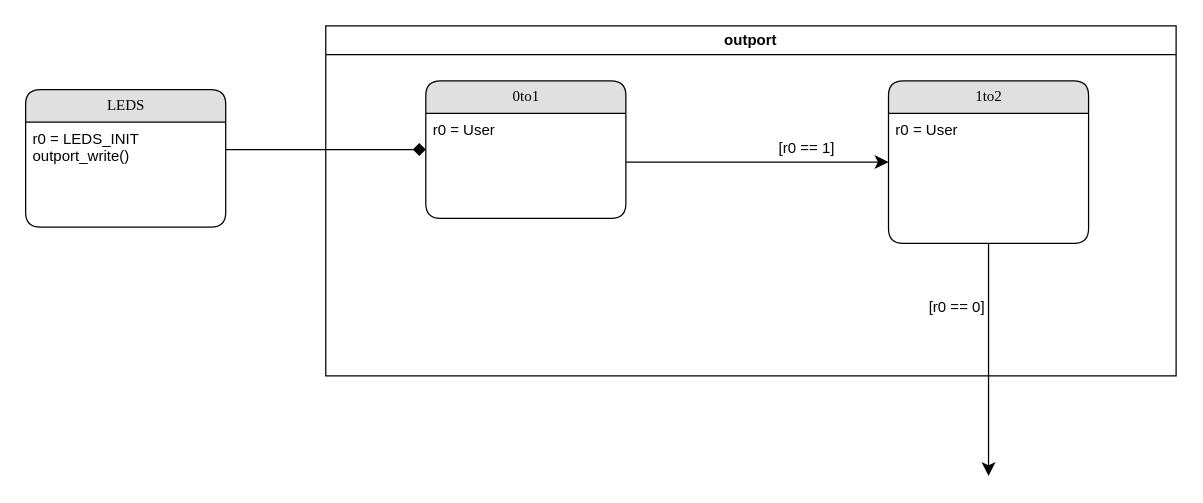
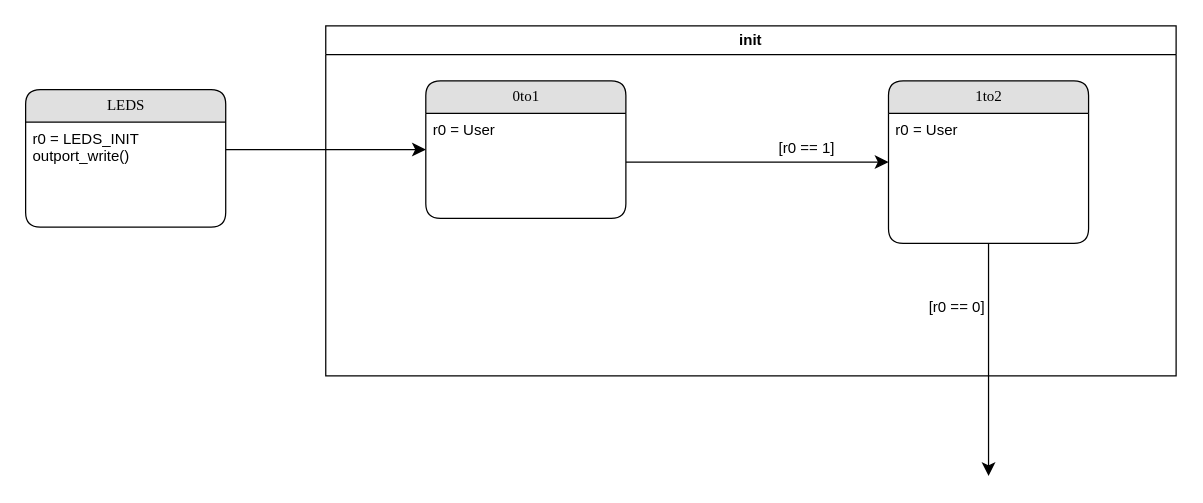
  <mxCell id="0" />
  <mxCell id="1" parent="0" />
  <mxCell id="2" value="1to2" style="swimlane;html=1;fontStyle=0;childLayout=stackLayout;horizontal=1;startSize=26;fillColor=#e0e0e0;horizontalStack=0;resizeParent=1;resizeLast=0;collapsible=1;marginBottom=0;swimlaneFillColor=#ffffff;align=center;rounded=1;shadow=0;comic=0;labelBackgroundColor=none;strokeWidth=1;fontFamily=Verdana;fontSize=12" parent="1" vertex="1"><mxGeometry x="710" y="64" width="160" height="130" as="geometry" /></mxCell>
  <mxCell id="3" value="r0 = User" style="text;html=1;strokeColor=none;fillColor=none;spacingLeft=4;spacingRight=4;whiteSpace=wrap;overflow=hidden;rotatable=0;points=[[0,0.5],[1,0.5]];portConstraint=eastwest;" parent="2" vertex="1"><mxGeometry y="26" width="160" height="26" as="geometry" /></mxCell>
  <mxCell id="4" style="edgeStyle=orthogonalEdgeStyle;html=1;labelBackgroundColor=none;startFill=0;startSize=8;endFill=1;endSize=8;fontFamily=Verdana;fontSize=12;" parent="1" source="2" edge="1"><mxGeometry relative="1" as="geometry"><mxPoint x="790" y="380" as="targetPoint" /></mxGeometry></mxCell>
  <mxCell id="5" style="edgeStyle=orthogonalEdgeStyle;html=1;entryX=0;entryY=0.5;labelBackgroundColor=none;startFill=0;startSize=8;endFill=1;endSize=8;fontFamily=Verdana;fontSize=12;" parent="1" edge="1"><mxGeometry relative="1" as="geometry"><Array as="points" /><mxPoint x="500" y="129" as="sourcePoint" /><mxPoint x="710" y="129" as="targetPoint" /></mxGeometry></mxCell>
- <mxCell id="6" value="outport" style="swimlane;whiteSpace=wrap;html=1;" vertex="1" parent="1"><mxGeometry x="260" y="20" width="680" height="280" as="geometry" /></mxCell>
+ <mxCell id="6" value="init" style="swimlane;whiteSpace=wrap;html=1;" vertex="1" parent="1"><mxGeometry x="260" y="20" width="680" height="280" as="geometry" /></mxCell>
  <mxCell id="7" value="0to1" style="swimlane;html=1;fontStyle=0;childLayout=stackLayout;horizontal=1;startSize=26;fillColor=#e0e0e0;horizontalStack=0;resizeParent=1;resizeLast=0;collapsible=1;marginBottom=0;swimlaneFillColor=#ffffff;align=center;rounded=1;shadow=0;comic=0;labelBackgroundColor=none;strokeWidth=1;fontFamily=Verdana;fontSize=12" parent="6" vertex="1"><mxGeometry x="80" y="44" width="160" height="110" as="geometry" /></mxCell>
  <mxCell id="8" value="r0 = User&amp;nbsp;" style="text;html=1;strokeColor=none;fillColor=none;spacingLeft=4;spacingRight=4;whiteSpace=wrap;overflow=hidden;rotatable=0;points=[[0,0.5],[1,0.5]];portConstraint=eastwest;" parent="7" vertex="1"><mxGeometry y="26" width="160" height="26" as="geometry" /></mxCell>
  <mxCell id="9" value="[r0 == 1]" style="text;html=1;strokeColor=none;fillColor=none;align=center;verticalAlign=middle;whiteSpace=wrap;rounded=0;" vertex="1" parent="6"><mxGeometry x="355" y="83" width="60" height="30" as="geometry" /></mxCell>
  <mxCell id="10" value="[r0 == 0]" style="text;html=1;strokeColor=none;fillColor=none;align=center;verticalAlign=middle;whiteSpace=wrap;rounded=0;" vertex="1" parent="6"><mxGeometry x="475" y="210" width="60" height="30" as="geometry" /></mxCell>
- <mxCell id="11" style="edgeStyle=orthogonalEdgeStyle;html=1;labelBackgroundColor=none;startFill=0;startSize=8;endFill=1;endSize=8;fontFamily=Verdana;fontSize=12;exitX=1;exitY=0.5;entryX=0;entryY=0.5;entryDx=0;entryDy=0;exitDx=0;exitDy=0;endArrow=diamond;" edge="1" parent="1" source="13" target="7"><mxGeometry relative="1" as="geometry"><Array as="points" /><mxPoint y="128.5" as="sourcePoint" x="150" /><mxPoint x="310" y="190" as="targetPoint" /></mxGeometry></mxCell>
+ <mxCell id="11" style="edgeStyle=orthogonalEdgeStyle;html=1;labelBackgroundColor=none;startFill=0;startSize=8;endFill=1;endSize=8;fontFamily=Verdana;fontSize=12;exitX=1;exitY=0.5;entryX=0;entryY=0.5;entryDx=0;entryDy=0;exitDx=0;exitDy=0;" edge="1" parent="1" source="13" target="7"><mxGeometry relative="1" as="geometry"><Array as="points" /><mxPoint y="128.5" as="sourcePoint" x="150" /><mxPoint x="310" y="190" as="targetPoint" /></mxGeometry></mxCell>
  <mxCell id="12" value="LEDS" style="swimlane;html=1;fontStyle=0;childLayout=stackLayout;horizontal=1;startSize=26;fillColor=#e0e0e0;horizontalStack=0;resizeParent=1;resizeLast=0;collapsible=1;marginBottom=0;swimlaneFillColor=#ffffff;align=center;rounded=1;shadow=0;comic=0;labelBackgroundColor=none;strokeWidth=1;fontFamily=Verdana;fontSize=12" vertex="1" parent="1"><mxGeometry x="20" y="71" width="160" height="110" as="geometry" /></mxCell>
  <mxCell id="13" value="r0 = LEDS_INIT&lt;br&gt;outport_write()" style="text;html=1;strokeColor=none;fillColor=none;spacingLeft=4;spacingRight=4;whiteSpace=wrap;overflow=hidden;rotatable=0;points=[[0,0.5],[1,0.5]];portConstraint=eastwest;" vertex="1" parent="12"><mxGeometry y="26" width="160" height="44" as="geometry" /></mxCell>
